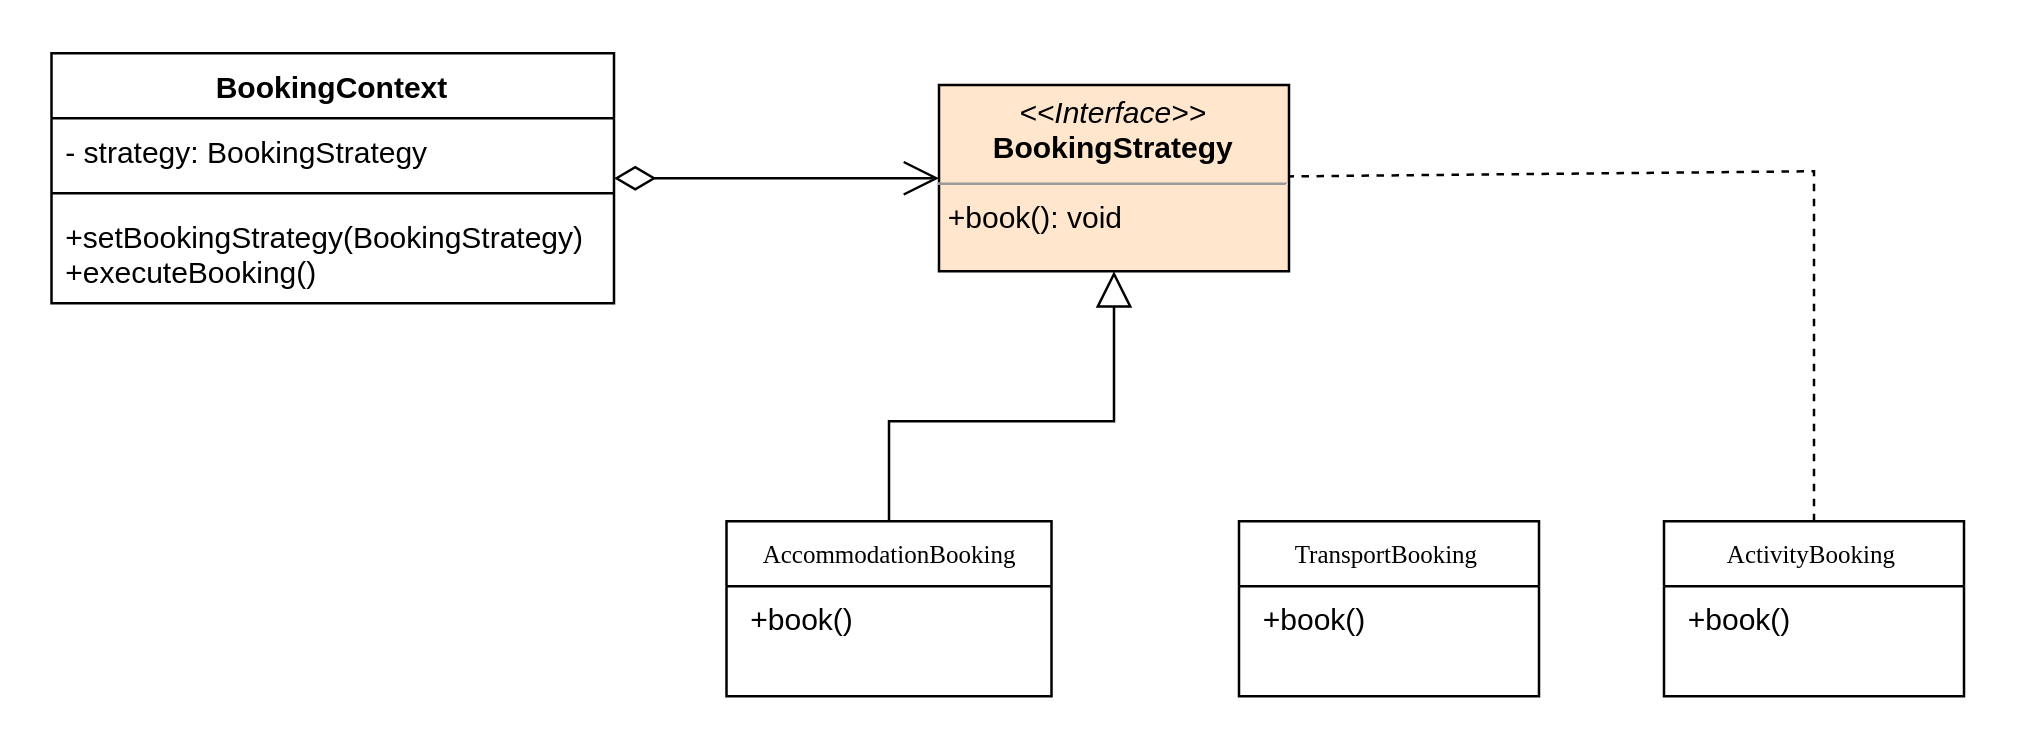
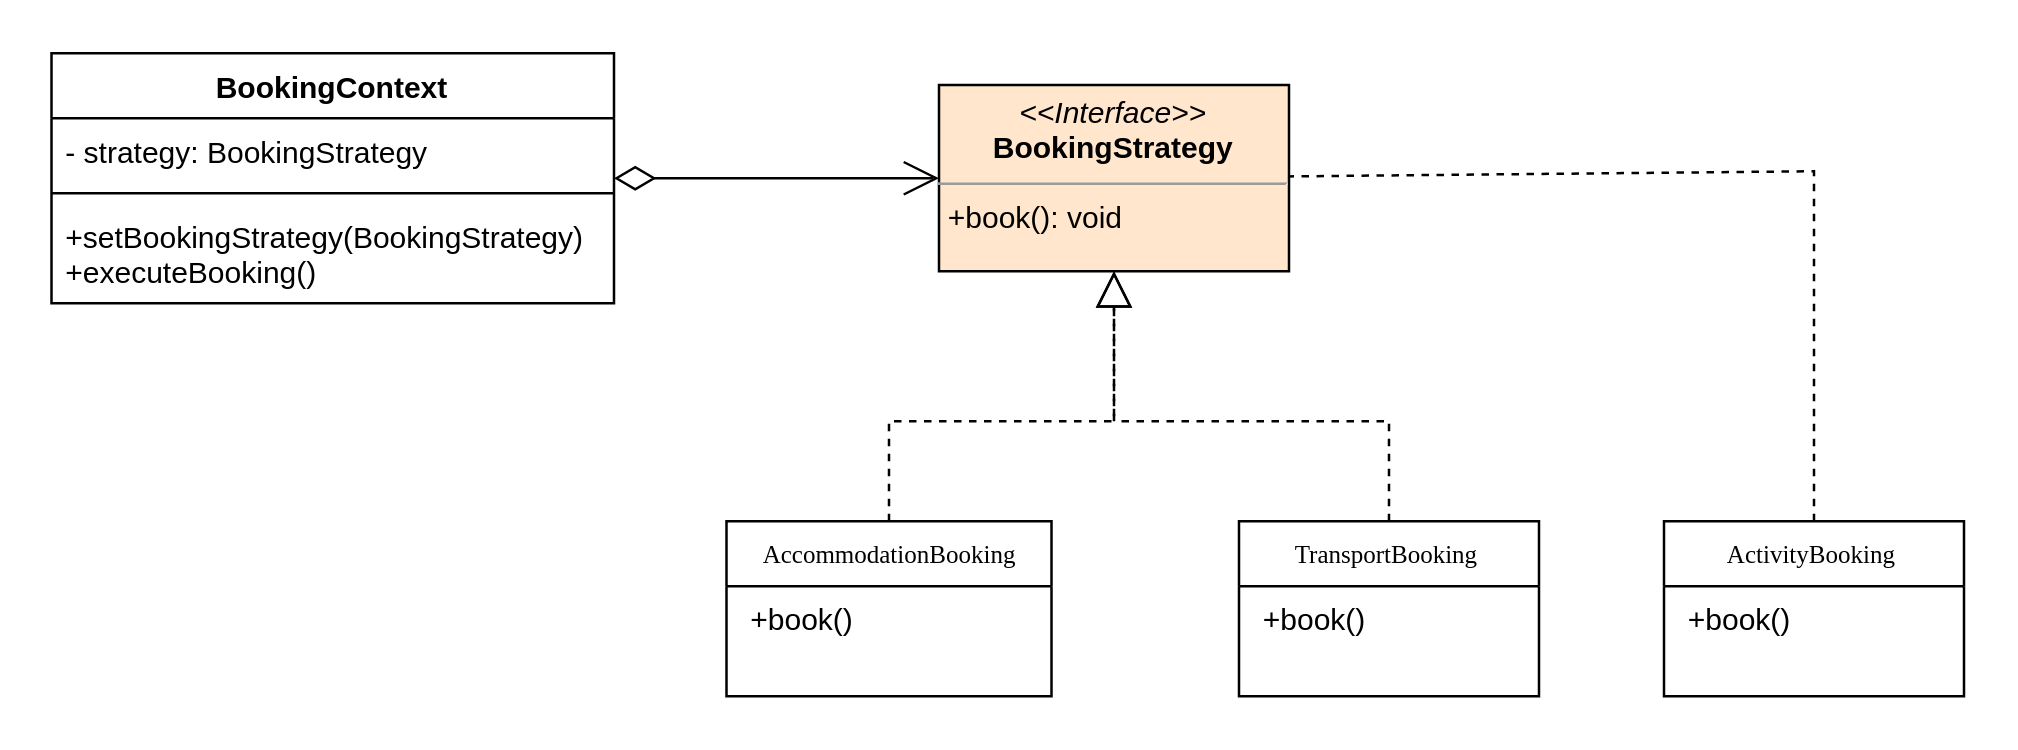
  <mxCell id="0" />
  <mxCell id="1" parent="0" />
  <mxCell id="2" value="AccommodationBooking" style="swimlane;html=1;fontStyle=0;childLayout=stackLayout;horizontal=1;startSize=26;fillColor=none;horizontalStack=0;resizeParent=1;resizeLast=0;collapsible=1;marginBottom=0;swimlaneFillColor=#ffffff;rounded=0;shadow=0;comic=0;labelBackgroundColor=none;strokeWidth=1;fontFamily=Verdana;fontSize=10;align=center;" vertex="1" parent="1"><mxGeometry x="290" y="208" width="130" height="70" as="geometry" /></mxCell>
  <mxCell id="3" value="&lt;p style=&quot;margin: 0px 0px 0px 4px;&quot;&gt;&lt;span style=&quot;text-wrap-mode: nowrap;&quot;&gt;+book()&lt;/span&gt;&lt;/p&gt;" style="text;html=1;strokeColor=none;fillColor=none;align=left;verticalAlign=top;spacingLeft=4;spacingRight=4;whiteSpace=wrap;overflow=hidden;rotatable=0;points=[[0,0.5],[1,0.5]];portConstraint=eastwest;" vertex="1" parent="2"><mxGeometry y="26" width="130" height="44" as="geometry" /></mxCell>
  <mxCell id="4" value="&lt;p style=&quot;margin:0px;margin-top:4px;text-align:center;&quot;&gt;&lt;i&gt;&amp;lt;&amp;lt;Interface&amp;gt;&amp;gt;&lt;/i&gt;&lt;br&gt;&lt;b&gt;BookingStrategy&lt;/b&gt;&lt;/p&gt;&lt;hr size=&quot;1&quot;&gt;&lt;p style=&quot;margin:0px;margin-left:4px;&quot;&gt;&lt;/p&gt;&lt;p style=&quot;margin:0px;margin-left:4px;&quot;&gt;+book(): void&lt;/p&gt;" style="verticalAlign=top;align=left;overflow=fill;fontSize=12;fontFamily=Helvetica;html=1;rounded=0;shadow=0;comic=0;labelBackgroundColor=none;strokeWidth=1;fillColor=#ffe6cc;" vertex="1" parent="1"><mxGeometry x="375" y="33.5" width="140" height="74.5" as="geometry" /></mxCell>
  <mxCell id="5" value="TransportBooking&amp;nbsp;" style="swimlane;html=1;fontStyle=0;childLayout=stackLayout;horizontal=1;startSize=26;fillColor=none;horizontalStack=0;resizeParent=1;resizeLast=0;collapsible=1;marginBottom=0;swimlaneFillColor=#ffffff;rounded=0;shadow=0;comic=0;labelBackgroundColor=none;strokeWidth=1;fontFamily=Verdana;fontSize=10;align=center;" vertex="1" parent="1"><mxGeometry x="495" y="208" width="120" height="70" as="geometry" /></mxCell>
  <mxCell id="6" value="&lt;p style=&quot;margin: 0px 0px 0px 4px;&quot;&gt;&lt;span style=&quot;text-wrap-mode: nowrap;&quot;&gt;+book()&lt;/span&gt;&lt;/p&gt;" style="text;html=1;strokeColor=none;fillColor=none;align=left;verticalAlign=top;spacingLeft=4;spacingRight=4;whiteSpace=wrap;overflow=hidden;rotatable=0;points=[[0,0.5],[1,0.5]];portConstraint=eastwest;" vertex="1" parent="5"><mxGeometry y="26" width="120" height="34" as="geometry" /></mxCell>
- <mxCell id="7" value="" style="endArrow=block;dashed=0;endFill=0;endSize=12;html=1;rounded=0;exitX=0.5;exitY=0;exitDx=0;exitDy=0;entryX=0.5;entryY=1;entryDx=0;entryDy=0;" edge="1" parent="1" source="2" target="4"><mxGeometry width="160" relative="1" as="geometry"><mxPoint x="165" y="238" as="sourcePoint" /><mxPoint x="325" y="238" as="targetPoint" /><Array as="points"><mxPoint x="355" y="168" /><mxPoint x="445" y="168" /></Array></mxGeometry></mxCell>
+ <mxCell id="7" value="" style="endArrow=block;dashed=1;endFill=0;endSize=12;html=1;rounded=0;exitX=0.5;exitY=0;exitDx=0;exitDy=0;entryX=0.5;entryY=1;entryDx=0;entryDy=0;" edge="1" parent="1" source="2" target="4"><mxGeometry width="160" relative="1" as="geometry"><mxPoint x="165" y="238" as="sourcePoint" /><mxPoint x="325" y="238" as="targetPoint" /><Array as="points"><mxPoint x="355" y="168" /><mxPoint x="445" y="168" /></Array></mxGeometry></mxCell>
+ <mxCell id="8" value="" style="endArrow=block;dashed=1;endFill=0;endSize=12;html=1;rounded=0;exitX=0.5;exitY=0;exitDx=0;exitDy=0;entryX=0.5;entryY=1;entryDx=0;entryDy=0;" edge="1" parent="1" source="5" target="4"><mxGeometry width="160" relative="1" as="geometry"><mxPoint x="165" y="238" as="sourcePoint" /><mxPoint x="325" y="238" as="targetPoint" /><Array as="points"><mxPoint x="555" y="168" /><mxPoint x="445" y="168" /></Array></mxGeometry></mxCell>
  <mxCell id="9" value="ActivityBooking&amp;nbsp;" style="swimlane;html=1;fontStyle=0;childLayout=stackLayout;horizontal=1;startSize=26;fillColor=none;horizontalStack=0;resizeParent=1;resizeLast=0;collapsible=1;marginBottom=0;swimlaneFillColor=#ffffff;rounded=0;shadow=0;comic=0;labelBackgroundColor=none;strokeWidth=1;fontFamily=Verdana;fontSize=10;align=center;" vertex="1" parent="1"><mxGeometry x="665" y="208" width="120" height="70" as="geometry" /></mxCell>
  <mxCell id="10" value="&lt;p style=&quot;margin: 0px 0px 0px 4px;&quot;&gt;&lt;span style=&quot;text-wrap-mode: nowrap;&quot;&gt;+book()&lt;/span&gt;&lt;/p&gt;" style="text;html=1;strokeColor=none;fillColor=none;align=left;verticalAlign=top;spacingLeft=4;spacingRight=4;whiteSpace=wrap;overflow=hidden;rotatable=0;points=[[0,0.5],[1,0.5]];portConstraint=eastwest;" vertex="1" parent="9"><mxGeometry y="26" width="120" height="34" as="geometry" /></mxCell>
  <mxCell id="11" value="BookingContext" style="swimlane;fontStyle=1;align=center;verticalAlign=top;childLayout=stackLayout;horizontal=1;startSize=26;horizontalStack=0;resizeParent=1;resizeParentMax=0;resizeLast=0;collapsible=1;marginBottom=0;whiteSpace=wrap;html=1;" vertex="1" parent="1"><mxGeometry x="20" y="20.75" width="225" height="100" as="geometry" /></mxCell>
  <mxCell id="12" value="- strategy: BookingStrategy" style="text;strokeColor=none;fillColor=none;align=left;verticalAlign=top;spacingLeft=4;spacingRight=4;overflow=hidden;rotatable=0;points=[[0,0.5],[1,0.5]];portConstraint=eastwest;whiteSpace=wrap;html=1;" vertex="1" parent="11"><mxGeometry y="26" width="225" height="26" as="geometry" /></mxCell>
  <mxCell id="13" value="" style="line;strokeWidth=1;fillColor=none;align=left;verticalAlign=middle;spacingTop=-1;spacingLeft=3;spacingRight=3;rotatable=0;labelPosition=right;points=[];portConstraint=eastwest;strokeColor=inherit;" vertex="1" parent="11"><mxGeometry y="52" width="225" height="8" as="geometry" /></mxCell>
  <mxCell id="14" value="+setBookingStrategy(BookingStrategy)&lt;div&gt;+executeBooking()&lt;/div&gt;" style="text;strokeColor=none;fillColor=none;align=left;verticalAlign=top;spacingLeft=4;spacingRight=4;overflow=hidden;rotatable=0;points=[[0,0.5],[1,0.5]];portConstraint=eastwest;whiteSpace=wrap;html=1;" vertex="1" parent="11"><mxGeometry y="60" width="225" height="40" as="geometry" /></mxCell>
  <mxCell id="15" value="" style="endArrow=open;html=1;endSize=12;startArrow=diamondThin;startSize=14;startFill=0;edgeStyle=orthogonalEdgeStyle;align=left;verticalAlign=bottom;rounded=0;" edge="1" parent="1" source="11" target="4"><mxGeometry x="-1" y="3" relative="1" as="geometry"><mxPoint x="315" y="78" as="sourcePoint" /><mxPoint x="475" y="78" as="targetPoint" /></mxGeometry></mxCell>
  <mxCell id="16" value="" style="endArrow=none;dashed=1;endFill=0;endSize=12;html=1;rounded=0;exitX=0.5;exitY=0;exitDx=0;exitDy=0;" edge="1" parent="1" source="9" target="4"><mxGeometry width="160" relative="1" as="geometry"><mxPoint x="315" y="78" as="sourcePoint" /><mxPoint x="475" y="78" as="targetPoint" /><Array as="points"><mxPoint x="725" y="168" /><mxPoint x="725" y="68" /></Array></mxGeometry></mxCell>
